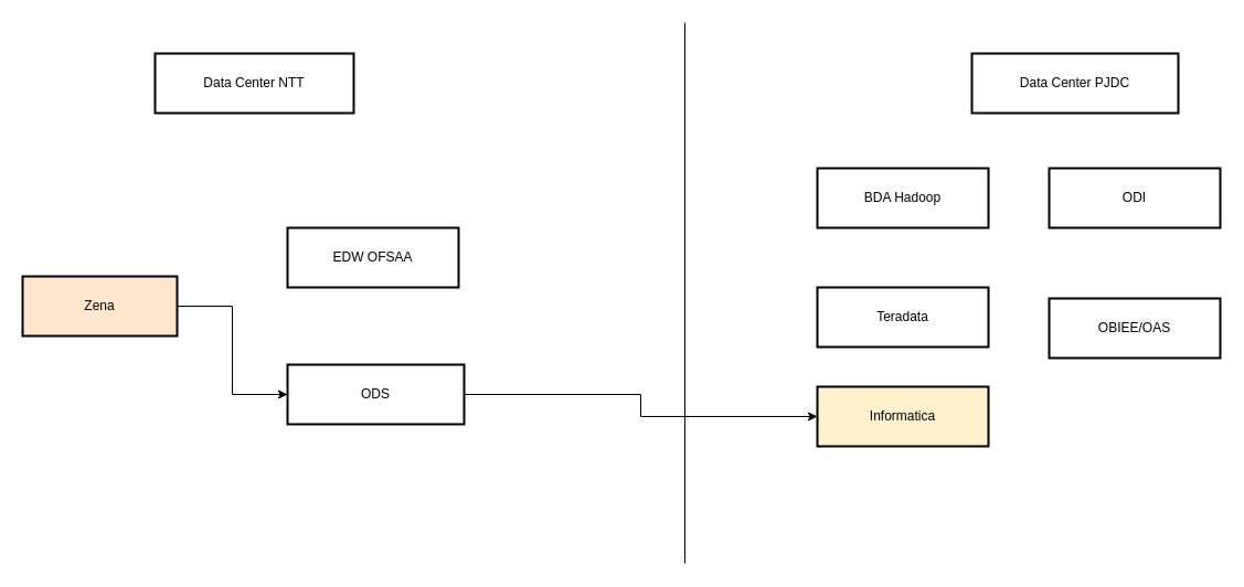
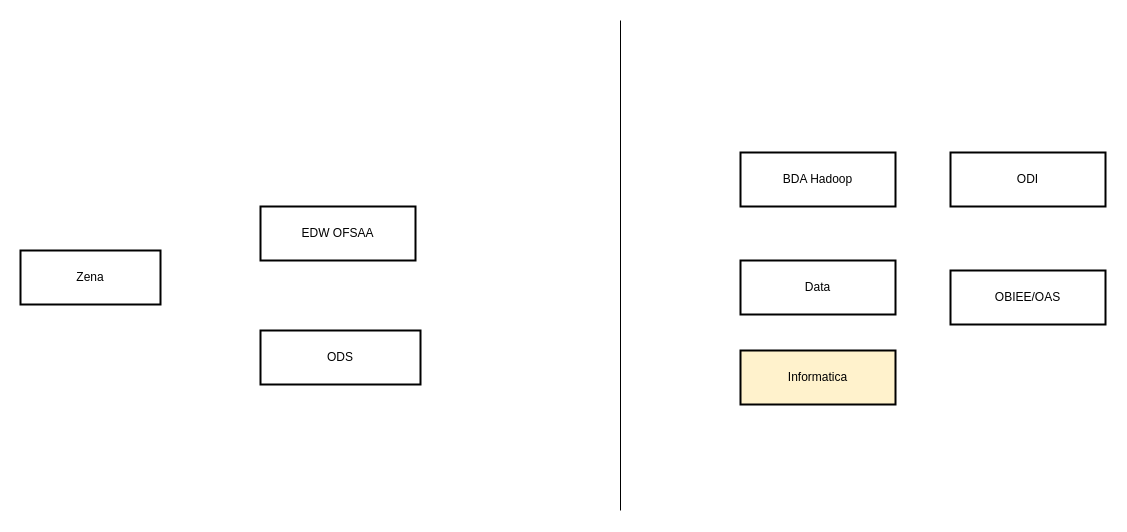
  <mxCell id="0" />
  <mxCell id="1" parent="0" />
- <mxCell id="2" value="Data Center NTT" style="whiteSpace=wrap;strokeWidth=2;" parent="1" vertex="1"><mxGeometry x="140" y="48" width="180" height="54" as="geometry" /></mxCell>
- <mxCell id="3" style="edgeStyle=orthogonalEdgeStyle;rounded=0;orthogonalLoop=1;jettySize=auto;html=1;entryX=0;entryY=0.5;entryDx=0;entryDy=0;" edge="1" parent="1" source="4" target="11"><mxGeometry relative="1" as="geometry" /></mxCell>
  <mxCell id="4" value="ODS" style="whiteSpace=wrap;strokeWidth=2;" parent="1" vertex="1"><mxGeometry x="260" y="330" width="160" height="54" as="geometry" /></mxCell>
  <mxCell id="5" value="EDW OFSAA" style="whiteSpace=wrap;strokeWidth=2;" parent="1" vertex="1"><mxGeometry x="260" y="206" width="155" height="54" as="geometry" /></mxCell>
- <mxCell id="6" style="edgeStyle=orthogonalEdgeStyle;rounded=0;orthogonalLoop=1;jettySize=auto;html=1;entryX=0;entryY=0.5;entryDx=0;entryDy=0;" edge="1" parent="1" source="7" target="4"><mxGeometry relative="1" as="geometry" /></mxCell>
- <mxCell id="7" value="Zena" style="whiteSpace=wrap;strokeWidth=2;movable=1;resizable=1;rotatable=1;deletable=1;editable=1;locked=0;connectable=1;fillColor=#ffe6cc;" parent="1" vertex="1"><mxGeometry x="20" y="250" width="140" height="54" as="geometry" /></mxCell>
- <mxCell id="8" value="Data Center PJDC" style="whiteSpace=wrap;strokeWidth=2;" parent="1" vertex="1"><mxGeometry x="880" y="48" width="187" height="54" as="geometry" /></mxCell>
- <mxCell id="9" value="Teradata" style="whiteSpace=wrap;strokeWidth=2;" parent="1" vertex="1"><mxGeometry x="740" y="260" width="155" height="54" as="geometry" /></mxCell>
+ <mxCell id="7" value="Zena" style="whiteSpace=wrap;strokeWidth=2;movable=1;resizable=1;rotatable=1;deletable=1;editable=1;locked=0;connectable=1;" parent="1" vertex="1"><mxGeometry x="20" y="250" width="140" height="54" as="geometry" /></mxCell>
+ <mxCell id="9" value="Data" style="whiteSpace=wrap;strokeWidth=2;" parent="1" vertex="1"><mxGeometry x="740" y="260" width="155" height="54" as="geometry" /></mxCell>
  <mxCell id="10" value="BDA Hadoop" style="whiteSpace=wrap;strokeWidth=2;" parent="1" vertex="1"><mxGeometry x="740" y="152" width="155" height="54" as="geometry" /></mxCell>
  <mxCell id="11" value="Informatica" style="whiteSpace=wrap;strokeWidth=2;fillColor=#fff2cc;" parent="1" vertex="1"><mxGeometry x="740" y="350" width="155" height="54" as="geometry" /></mxCell>
  <mxCell id="12" value="OBIEE/OAS" style="whiteSpace=wrap;strokeWidth=2;" parent="1" vertex="1"><mxGeometry x="950" y="270" width="155" height="54" as="geometry" /></mxCell>
  <mxCell id="13" value="ODI" style="whiteSpace=wrap;strokeWidth=2;" parent="1" vertex="1"><mxGeometry x="950" y="152" width="155" height="54" as="geometry" /></mxCell>
  <mxCell id="14" value="" style="endArrow=none;html=1;rounded=0;" edge="1" parent="1"><mxGeometry width="50" height="50" relative="1" as="geometry"><mxPoint x="620" y="510" as="sourcePoint" /><mxPoint x="620" y="20" as="targetPoint" /></mxGeometry></mxCell>
